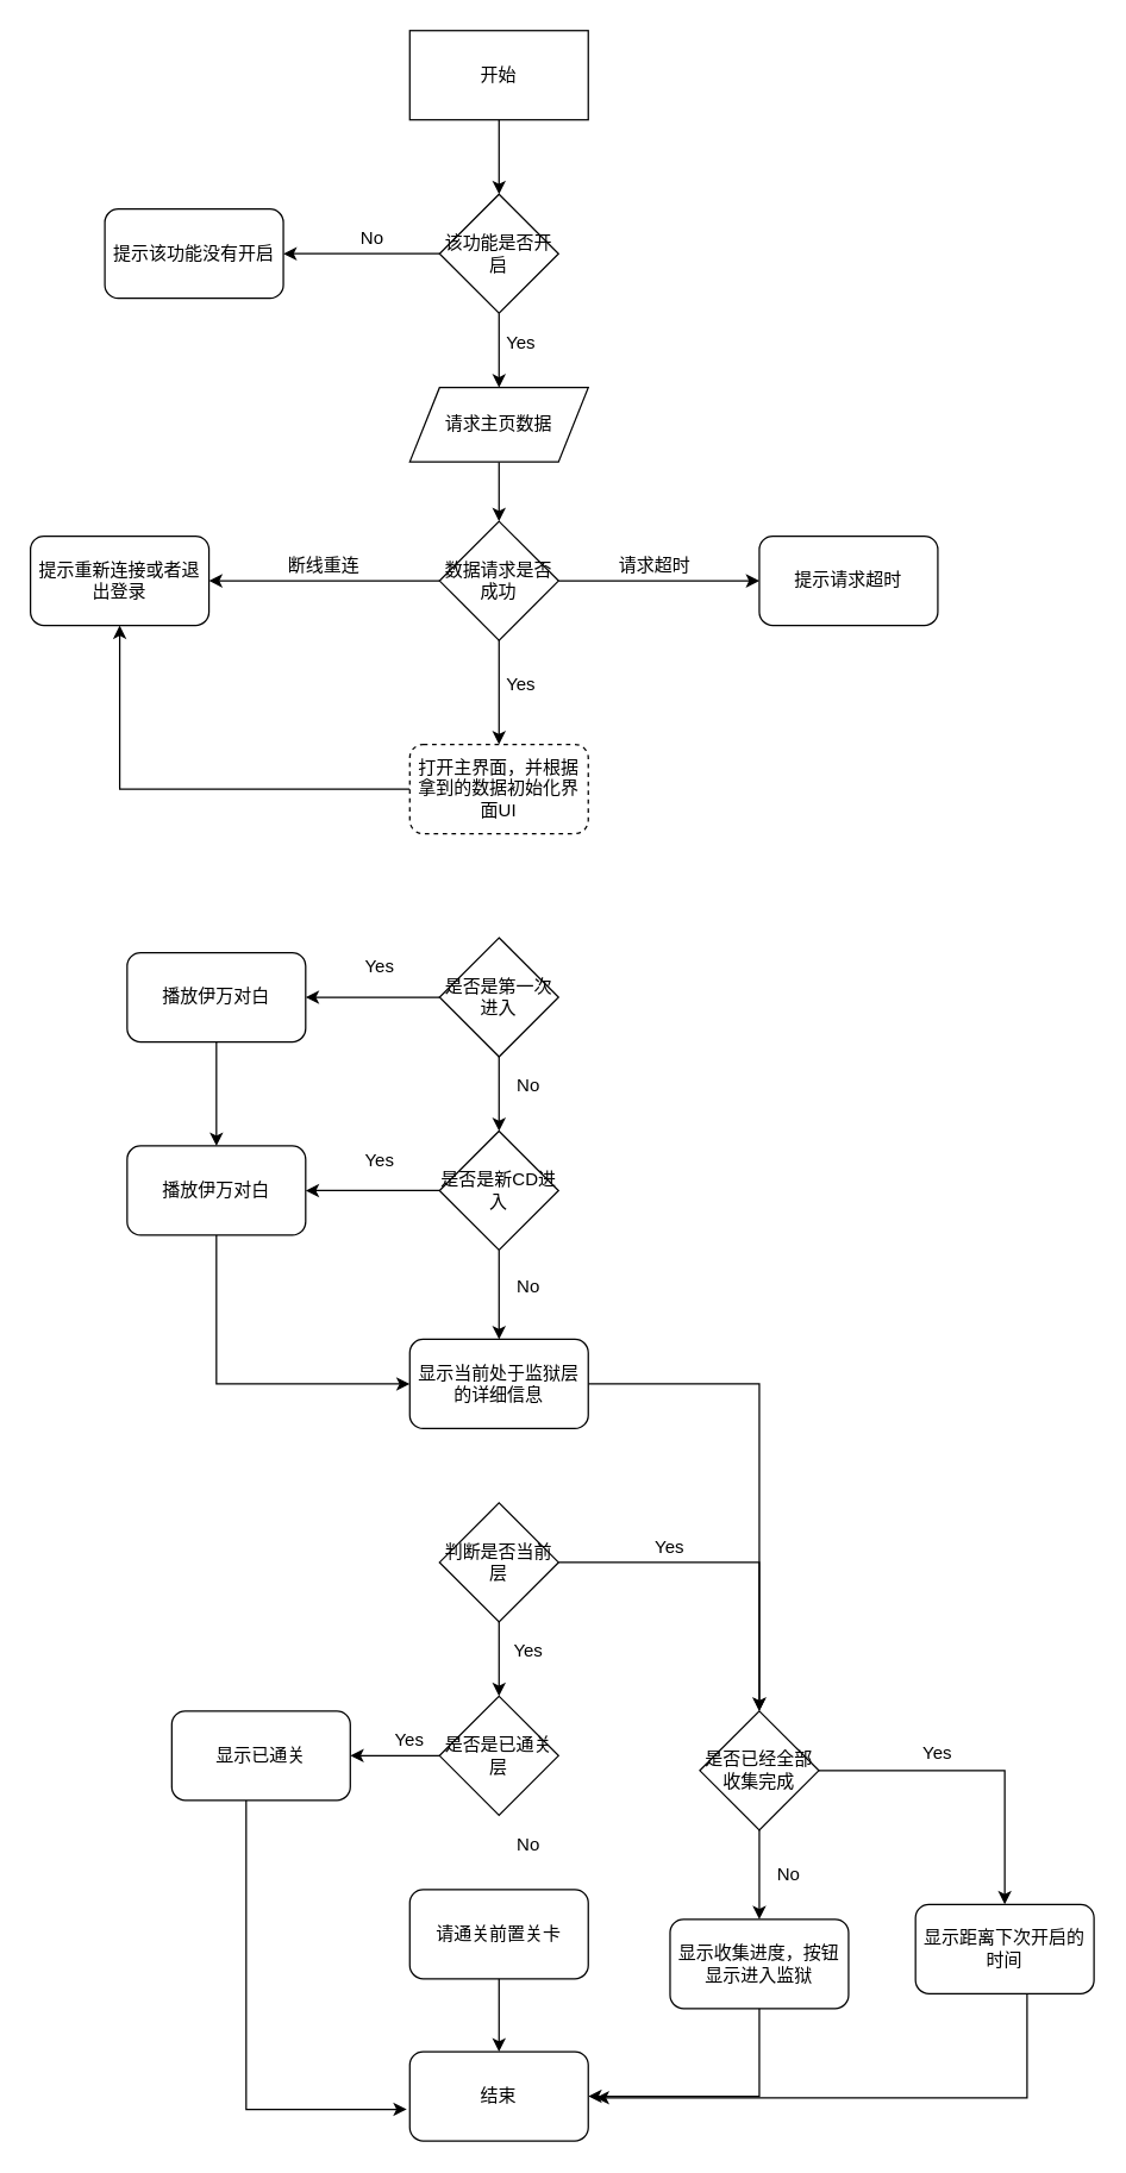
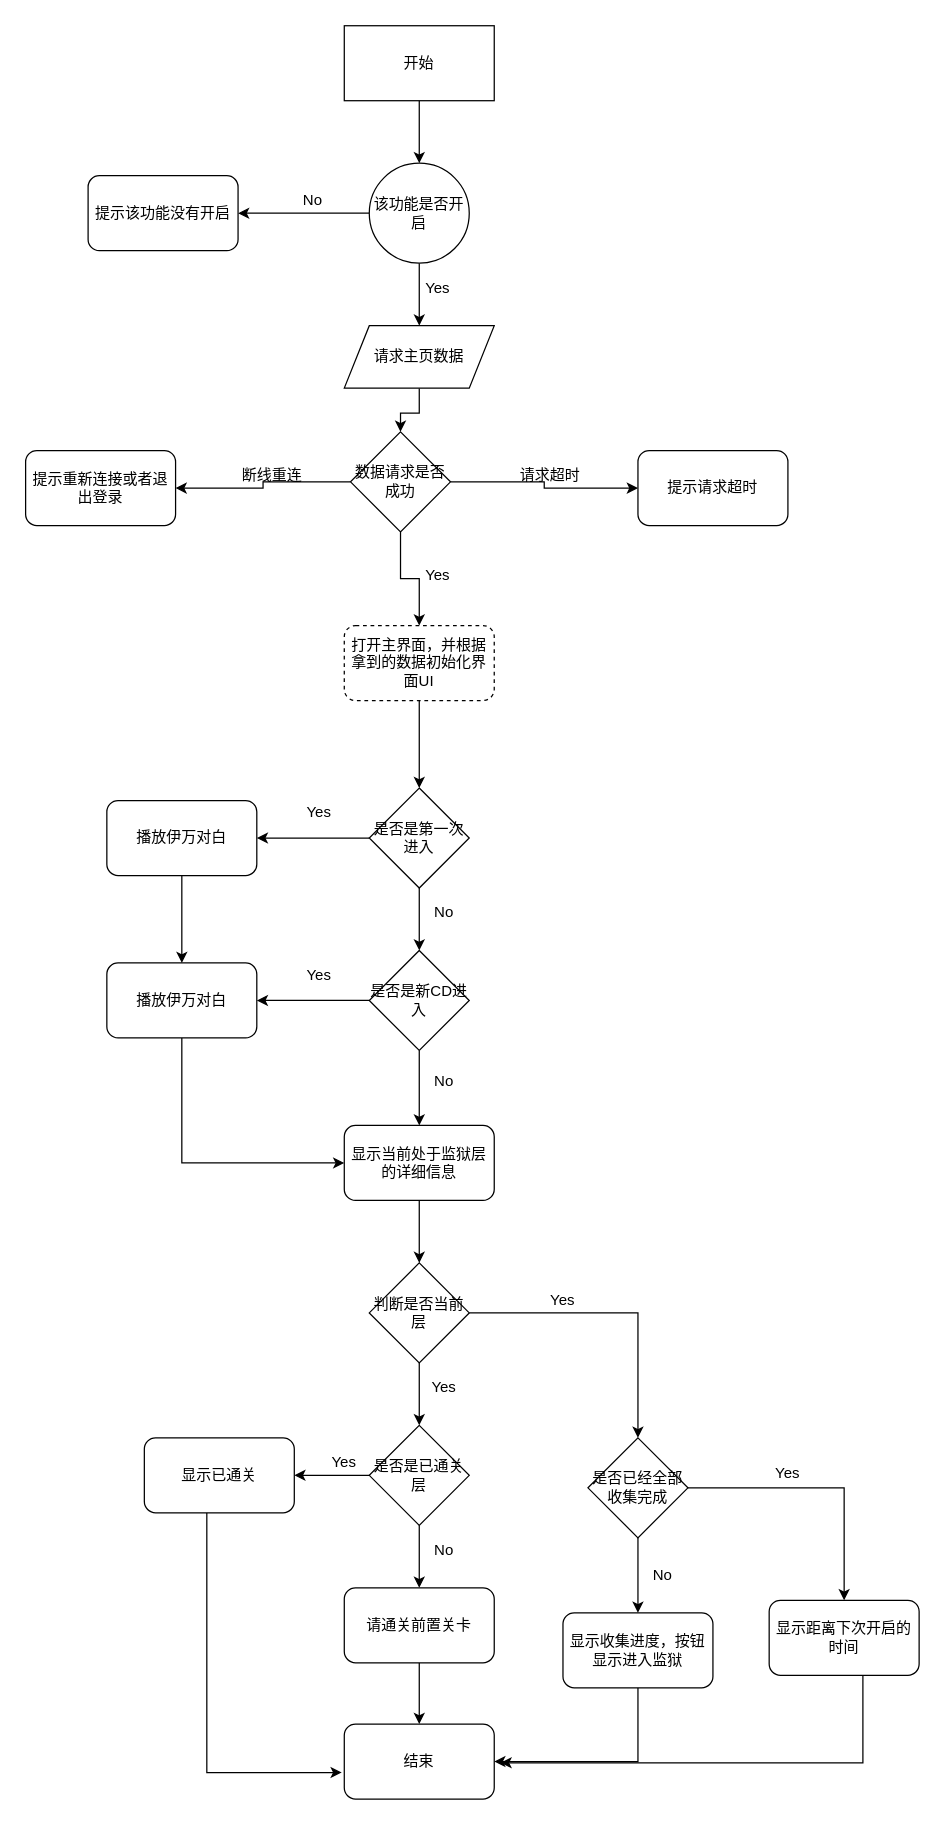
  <mxCell id="0" />
  <mxCell id="1" parent="0" />
  <mxCell id="2" style="edgeStyle=orthogonalEdgeStyle;rounded=0;orthogonalLoop=1;jettySize=auto;html=1;" edge="1" parent="1" source="3" target="43"><mxGeometry relative="1" as="geometry" /></mxCell>
  <mxCell id="3" value="开始" style="whiteSpace=wrap;html=1;rounded=0;" parent="1" vertex="1"><mxGeometry x="275" width="120" height="60" as="geometry" y="20" /></mxCell>
  <mxCell id="4" style="edgeStyle=orthogonalEdgeStyle;rounded=0;orthogonalLoop=1;jettySize=auto;html=1;entryX=0.5;entryY=0;entryDx=0;entryDy=0;" edge="1" parent="1" source="5" target="50"><mxGeometry relative="1" as="geometry" /></mxCell>
  <mxCell id="5" value="请求主页数据" style="shape=parallelogram;perimeter=parallelogramPerimeter;whiteSpace=wrap;html=1;fixedSize=1;" parent="1" vertex="1"><mxGeometry x="275" y="260" width="120" height="50" as="geometry" /></mxCell>
- <mxCell id="6" style="edgeStyle=orthogonalEdgeStyle;rounded=0;orthogonalLoop=1;jettySize=auto;html=1;" edge="1" parent="1" source="7" target="54"><mxGeometry relative="1" as="geometry" /></mxCell>
+ <mxCell id="6" style="edgeStyle=orthogonalEdgeStyle;rounded=0;orthogonalLoop=1;jettySize=auto;html=1;entryX=0.5;entryY=0;entryDx=0;entryDy=0;" edge="1" parent="1" source="7" target="10"><mxGeometry relative="1" as="geometry" /></mxCell>
  <mxCell id="7" value="打开主界面，并根据拿到的数据初始化界面UI" style="rounded=1;whiteSpace=wrap;html=1;dashed=1;" parent="1" vertex="1"><mxGeometry x="275" y="500" width="120" height="60" as="geometry" /></mxCell>
  <mxCell id="8" style="edgeStyle=orthogonalEdgeStyle;rounded=0;orthogonalLoop=1;jettySize=auto;html=1;entryX=1;entryY=0.5;entryDx=0;entryDy=0;" parent="1" source="10" target="12" edge="1"><mxGeometry relative="1" as="geometry" /></mxCell>
  <mxCell id="9" style="edgeStyle=orthogonalEdgeStyle;rounded=0;orthogonalLoop=1;jettySize=auto;html=1;entryX=0.5;entryY=0;entryDx=0;entryDy=0;" parent="1" source="10" target="16" edge="1"><mxGeometry relative="1" as="geometry" /></mxCell>
  <mxCell id="10" value="是否是第一次进入" style="rhombus;whiteSpace=wrap;html=1;" parent="1" vertex="1"><mxGeometry x="295" y="630" width="80" height="80" as="geometry" /></mxCell>
  <mxCell id="11" style="edgeStyle=orthogonalEdgeStyle;rounded=0;orthogonalLoop=1;jettySize=auto;html=1;entryX=0.5;entryY=0;entryDx=0;entryDy=0;" parent="1" source="12" target="19" edge="1"><mxGeometry relative="1" as="geometry" /></mxCell>
  <mxCell id="12" value="播放伊万对白" style="rounded=1;whiteSpace=wrap;html=1;" parent="1" vertex="1"><mxGeometry x="85" y="640" width="120" height="60" as="geometry" /></mxCell>
  <mxCell id="13" value="Yes" style="text;html=1;strokeColor=none;fillColor=none;align=center;verticalAlign=middle;whiteSpace=wrap;rounded=0;" parent="1" vertex="1"><mxGeometry x="235" y="640" width="40" height="20" as="geometry" /></mxCell>
  <mxCell id="14" style="edgeStyle=orthogonalEdgeStyle;rounded=0;orthogonalLoop=1;jettySize=auto;html=1;entryX=1;entryY=0.5;entryDx=0;entryDy=0;" parent="1" source="16" target="19" edge="1"><mxGeometry relative="1" as="geometry" /></mxCell>
  <mxCell id="15" style="edgeStyle=orthogonalEdgeStyle;rounded=0;orthogonalLoop=1;jettySize=auto;html=1;" parent="1" source="16" target="22" edge="1"><mxGeometry relative="1" as="geometry" /></mxCell>
  <mxCell id="16" value="是否是新CD进入" style="rhombus;whiteSpace=wrap;html=1;" parent="1" vertex="1"><mxGeometry x="295" y="760" width="80" height="80" as="geometry" /></mxCell>
  <mxCell id="17" value="No" style="text;html=1;strokeColor=none;fillColor=none;align=center;verticalAlign=middle;whiteSpace=wrap;rounded=0;" parent="1" vertex="1"><mxGeometry x="335" y="720" width="40" height="20" as="geometry" /></mxCell>
  <mxCell id="18" style="edgeStyle=orthogonalEdgeStyle;rounded=0;orthogonalLoop=1;jettySize=auto;html=1;entryX=0;entryY=0.5;entryDx=0;entryDy=0;" parent="1" source="19" target="22" edge="1"><mxGeometry relative="1" as="geometry"><mxPoint x="145" y="1020" as="targetPoint" /><Array as="points"><mxPoint x="145" y="930" /></Array></mxGeometry></mxCell>
  <mxCell id="19" value="播放伊万对白" style="rounded=1;whiteSpace=wrap;html=1;" parent="1" vertex="1"><mxGeometry x="85" y="770" width="120" height="60" as="geometry" /></mxCell>
  <mxCell id="20" value="Yes" style="text;html=1;strokeColor=none;fillColor=none;align=center;verticalAlign=middle;whiteSpace=wrap;rounded=0;" parent="1" vertex="1"><mxGeometry x="235" y="770" width="40" height="20" as="geometry" /></mxCell>
- <mxCell id="21" style="edgeStyle=orthogonalEdgeStyle;rounded=0;orthogonalLoop=1;jettySize=auto;html=1;" parent="1" source="22" target="58" edge="1"><mxGeometry relative="1" as="geometry" /></mxCell>
+ <mxCell id="21" style="edgeStyle=orthogonalEdgeStyle;rounded=0;orthogonalLoop=1;jettySize=auto;html=1;entryX=0.5;entryY=0;entryDx=0;entryDy=0;" parent="1" source="22" target="26" edge="1"><mxGeometry relative="1" as="geometry" /></mxCell>
  <mxCell id="22" value="显示当前处于监狱层的详细信息" style="rounded=1;whiteSpace=wrap;html=1;" parent="1" vertex="1"><mxGeometry x="275" y="900" width="120" height="60" as="geometry" /></mxCell>
  <mxCell id="23" value="No" style="text;html=1;strokeColor=none;fillColor=none;align=center;verticalAlign=middle;whiteSpace=wrap;rounded=0;" parent="1" vertex="1"><mxGeometry x="335" y="855" width="40" height="20" as="geometry" /></mxCell>
  <mxCell id="24" style="edgeStyle=orthogonalEdgeStyle;rounded=0;orthogonalLoop=1;jettySize=auto;html=1;entryX=0.5;entryY=0;entryDx=0;entryDy=0;" parent="1" source="26" target="32" edge="1"><mxGeometry relative="1" as="geometry" /></mxCell>
  <mxCell id="25" style="edgeStyle=orthogonalEdgeStyle;rounded=0;orthogonalLoop=1;jettySize=auto;html=1;entryX=0.5;entryY=0;entryDx=0;entryDy=0;" edge="1" parent="1" source="26" target="58"><mxGeometry relative="1" as="geometry" /></mxCell>
  <mxCell id="26" value="判断是否当前层" style="rhombus;whiteSpace=wrap;html=1;" parent="1" vertex="1"><mxGeometry x="295" y="1010" width="80" height="80" as="geometry" /></mxCell>
  <mxCell id="27" style="edgeStyle=orthogonalEdgeStyle;rounded=0;orthogonalLoop=1;jettySize=auto;html=1;entryX=1;entryY=0.5;entryDx=0;entryDy=0;" edge="1" parent="1" source="28" target="40"><mxGeometry relative="1" as="geometry"><Array as="points"><mxPoint x="510" y="1409" /></Array></mxGeometry></mxCell>
  <mxCell id="28" value="显示收集进度，按钮显示进入监狱" style="rounded=1;whiteSpace=wrap;html=1;" parent="1" vertex="1"><mxGeometry x="450" y="1290" width="120" height="60" as="geometry" /></mxCell>
  <mxCell id="29" value="Yes" style="text;html=1;strokeColor=none;fillColor=none;align=center;verticalAlign=middle;whiteSpace=wrap;rounded=0;" parent="1" vertex="1"><mxGeometry x="430" y="1030" width="40" height="20" as="geometry" /></mxCell>
  <mxCell id="30" style="edgeStyle=orthogonalEdgeStyle;rounded=0;orthogonalLoop=1;jettySize=auto;html=1;" parent="1" source="32" target="35" edge="1"><mxGeometry relative="1" as="geometry" /></mxCell>
+ <mxCell id="31" style="edgeStyle=orthogonalEdgeStyle;rounded=0;orthogonalLoop=1;jettySize=auto;html=1;exitX=0.5;exitY=1;exitDx=0;exitDy=0;" parent="1" source="32" target="38" edge="1"><mxGeometry relative="1" as="geometry" /></mxCell>
  <mxCell id="32" value="是否是已通关&lt;br&gt;层" style="rhombus;whiteSpace=wrap;html=1;" parent="1" vertex="1"><mxGeometry x="295" y="1140" width="80" height="80" as="geometry" /></mxCell>
  <mxCell id="33" value="Yes" style="text;html=1;strokeColor=none;fillColor=none;align=center;verticalAlign=middle;whiteSpace=wrap;rounded=0;" parent="1" vertex="1"><mxGeometry x="335" y="1100" width="40" height="20" as="geometry" /></mxCell>
  <mxCell id="34" style="edgeStyle=orthogonalEdgeStyle;rounded=0;orthogonalLoop=1;jettySize=auto;html=1;entryX=-0.017;entryY=0.647;entryDx=0;entryDy=0;entryPerimeter=0;" parent="1" source="35" target="40" edge="1"><mxGeometry relative="1" as="geometry"><Array as="points"><mxPoint x="165" y="1418" /></Array></mxGeometry></mxCell>
  <mxCell id="35" value="显示已通关" style="rounded=1;whiteSpace=wrap;html=1;" parent="1" vertex="1"><mxGeometry x="115" y="1150" width="120" height="60" as="geometry" /></mxCell>
  <mxCell id="36" value="Yes" style="text;html=1;strokeColor=none;fillColor=none;align=center;verticalAlign=middle;whiteSpace=wrap;rounded=0;" parent="1" vertex="1"><mxGeometry x="255" y="1160" width="40" height="20" as="geometry" /></mxCell>
  <mxCell id="37" style="edgeStyle=orthogonalEdgeStyle;rounded=0;orthogonalLoop=1;jettySize=auto;html=1;entryX=0.5;entryY=0;entryDx=0;entryDy=0;" parent="1" source="38" target="40" edge="1"><mxGeometry relative="1" as="geometry" /></mxCell>
  <mxCell id="38" value="请通关前置关卡" style="rounded=1;whiteSpace=wrap;html=1;" parent="1" vertex="1"><mxGeometry x="275" y="1270" width="120" height="60" as="geometry" /></mxCell>
  <mxCell id="39" value="No" style="text;html=1;strokeColor=none;fillColor=none;align=center;verticalAlign=middle;whiteSpace=wrap;rounded=0;" parent="1" vertex="1"><mxGeometry x="335" y="1230" width="40" height="20" as="geometry" /></mxCell>
  <mxCell id="40" value="结束" style="rounded=1;whiteSpace=wrap;html=1;" parent="1" vertex="1"><mxGeometry x="275" y="1379" width="120" height="60" as="geometry" /></mxCell>
  <mxCell id="41" style="edgeStyle=orthogonalEdgeStyle;rounded=0;orthogonalLoop=1;jettySize=auto;html=1;" edge="1" parent="1" source="43" target="44"><mxGeometry relative="1" as="geometry" /></mxCell>
  <mxCell id="42" style="edgeStyle=orthogonalEdgeStyle;rounded=0;orthogonalLoop=1;jettySize=auto;html=1;" edge="1" parent="1" source="43" target="5"><mxGeometry relative="1" as="geometry" /></mxCell>
- <mxCell id="43" value="该功能是否开启" style="rhombus;whiteSpace=wrap;html=1;" vertex="1" parent="1"><mxGeometry x="295" y="130" width="80" height="80" as="geometry" /></mxCell>
+ <mxCell id="43" value="该功能是否开启" style="ellipse;whiteSpace=wrap;html=1;" vertex="1" parent="1"><mxGeometry x="295" y="130" width="80" height="80" as="geometry" /></mxCell>
  <mxCell id="44" value="提示该功能没有开启" style="rounded=1;whiteSpace=wrap;html=1;" vertex="1" parent="1"><mxGeometry x="70" y="140" width="120" height="60" as="geometry" /></mxCell>
  <mxCell id="45" value="No" style="text;html=1;strokeColor=none;fillColor=none;align=center;verticalAlign=middle;whiteSpace=wrap;rounded=0;" vertex="1" parent="1"><mxGeometry x="230" y="150" width="40" height="20" as="geometry" /></mxCell>
  <mxCell id="46" value="Yes" style="text;html=1;strokeColor=none;fillColor=none;align=center;verticalAlign=middle;whiteSpace=wrap;rounded=0;" vertex="1" parent="1"><mxGeometry x="330" y="220" width="40" height="20" as="geometry" /></mxCell>
  <mxCell id="47" style="edgeStyle=orthogonalEdgeStyle;rounded=0;orthogonalLoop=1;jettySize=auto;html=1;entryX=0.5;entryY=0;entryDx=0;entryDy=0;" edge="1" parent="1" source="50" target="7"><mxGeometry relative="1" as="geometry" /></mxCell>
  <mxCell id="48" style="edgeStyle=orthogonalEdgeStyle;rounded=0;orthogonalLoop=1;jettySize=auto;html=1;exitX=1;exitY=0.5;exitDx=0;exitDy=0;entryX=0;entryY=0.5;entryDx=0;entryDy=0;" edge="1" parent="1" source="50" target="52"><mxGeometry relative="1" as="geometry" /></mxCell>
  <mxCell id="49" style="edgeStyle=orthogonalEdgeStyle;rounded=0;orthogonalLoop=1;jettySize=auto;html=1;entryX=1;entryY=0.5;entryDx=0;entryDy=0;" edge="1" parent="1" source="50" target="54"><mxGeometry relative="1" as="geometry" /></mxCell>
- <mxCell id="50" value="数据请求是否成功" style="rhombus;whiteSpace=wrap;html=1;" vertex="1" parent="1"><mxGeometry x="295" y="350" width="80" height="80" as="geometry" /></mxCell>
+ <mxCell id="50" value="数据请求是否成功" style="rhombus;whiteSpace=wrap;html=1;" vertex="1" parent="1"><mxGeometry x="280" y="345" width="80" height="80" as="geometry" /></mxCell>
  <mxCell id="51" value="Yes" style="text;html=1;strokeColor=none;fillColor=none;align=center;verticalAlign=middle;whiteSpace=wrap;rounded=0;" vertex="1" parent="1"><mxGeometry x="330" y="450" width="40" height="20" as="geometry" /></mxCell>
  <mxCell id="52" value="提示请求超时" style="rounded=1;whiteSpace=wrap;html=1;" vertex="1" parent="1"><mxGeometry x="510" y="360" width="120" height="60" as="geometry" /></mxCell>
  <mxCell id="53" value="请求超时" style="text;html=1;strokeColor=none;fillColor=none;align=center;verticalAlign=middle;whiteSpace=wrap;rounded=0;" vertex="1" parent="1"><mxGeometry x="390" y="370" width="100" height="20" as="geometry" /></mxCell>
  <mxCell id="54" value="提示重新连接或者退出登录" style="rounded=1;whiteSpace=wrap;html=1;" vertex="1" parent="1"><mxGeometry x="20" y="360" width="120" height="60" as="geometry" /></mxCell>
  <mxCell id="55" value="断线重连" style="text;html=1;strokeColor=none;fillColor=none;align=center;verticalAlign=middle;whiteSpace=wrap;rounded=0;" vertex="1" parent="1"><mxGeometry x="165" y="370" width="105" height="20" as="geometry" /></mxCell>
  <mxCell id="56" style="edgeStyle=orthogonalEdgeStyle;rounded=0;orthogonalLoop=1;jettySize=auto;html=1;entryX=0.5;entryY=0;entryDx=0;entryDy=0;" edge="1" parent="1" source="58" target="28"><mxGeometry relative="1" as="geometry" /></mxCell>
  <mxCell id="57" style="edgeStyle=orthogonalEdgeStyle;rounded=0;orthogonalLoop=1;jettySize=auto;html=1;entryX=0.5;entryY=0;entryDx=0;entryDy=0;" edge="1" parent="1" source="58" target="61"><mxGeometry relative="1" as="geometry" /></mxCell>
  <mxCell id="58" value="是否已经全部收集完成" style="rhombus;whiteSpace=wrap;html=1;" vertex="1" parent="1"><mxGeometry x="470" y="1150" width="80" height="80" as="geometry" /></mxCell>
  <mxCell id="59" value="No" style="text;html=1;strokeColor=none;fillColor=none;align=center;verticalAlign=middle;whiteSpace=wrap;rounded=0;" vertex="1" parent="1"><mxGeometry x="510" y="1250" width="40" height="20" as="geometry" /></mxCell>
  <mxCell id="60" style="edgeStyle=orthogonalEdgeStyle;rounded=0;orthogonalLoop=1;jettySize=auto;html=1;" edge="1" parent="1" source="61"><mxGeometry relative="1" as="geometry"><mxPoint x="400" y="1410" as="targetPoint" /><Array as="points"><mxPoint x="690" y="1410" /></Array></mxGeometry></mxCell>
  <mxCell id="61" value="显示距离下次开启的时间" style="rounded=1;whiteSpace=wrap;html=1;" vertex="1" parent="1"><mxGeometry x="615" y="1280" width="120" height="60" as="geometry" /></mxCell>
  <mxCell id="62" value="Yes" style="text;html=1;strokeColor=none;fillColor=none;align=center;verticalAlign=middle;whiteSpace=wrap;rounded=0;" vertex="1" parent="1"><mxGeometry x="610" y="1169" width="40" height="20" as="geometry" /></mxCell>
